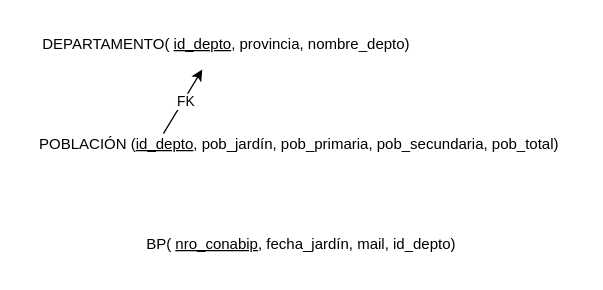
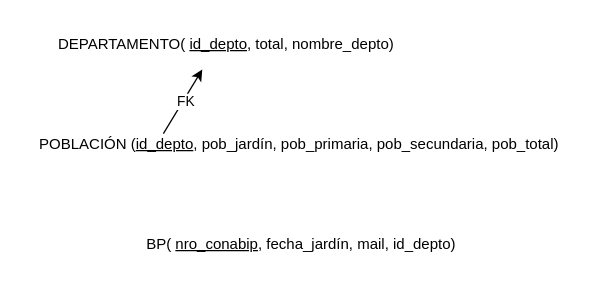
  <mxCell id="0" />
  <mxCell id="1" parent="0" />
- <mxCell id="2" value="DEPARTAMENTO( &lt;u&gt;id_depto&lt;/u&gt;, provincia, nombre_depto)" style="text;html=1;align=center;verticalAlign=middle;resizable=0;points=[];autosize=1;strokeColor=none;fillColor=none;" vertex="1" parent="1"><mxGeometry x="20" y="20" width="320" height="30" as="geometry" /></mxCell>
+ <mxCell id="2" value="DEPARTAMENTO( &lt;u&gt;id_depto&lt;/u&gt;, total, nombre_depto)" style="text;html=1;align=center;verticalAlign=middle;resizable=0;points=[];autosize=1;strokeColor=none;fillColor=none;" vertex="1" parent="1"><mxGeometry x="20" y="20" width="320" height="30" as="geometry" /></mxCell>
  <mxCell id="3" value="POBLACIÓN (&lt;u&gt;id_depto&lt;/u&gt;, pob_jardín, pob_primaria, pob_secundaria, pob_total)&amp;nbsp;" style="text;html=1;align=center;verticalAlign=middle;resizable=0;points=[];autosize=1;strokeColor=none;fillColor=none;" vertex="1" parent="1"><mxGeometry x="20" y="100" width="440" height="30" as="geometry" /></mxCell>
  <mxCell id="4" value="" style="endArrow=classic;html=1;rounded=0;entryX=0.441;entryY=1.173;entryDx=0;entryDy=0;entryPerimeter=0;exitX=0.25;exitY=0.213;exitDx=0;exitDy=0;exitPerimeter=0;" edge="1" parent="1" source="3" target="2"><mxGeometry relative="1" as="geometry"><mxPoint x="120" y="90" as="sourcePoint" /><mxPoint x="220" y="90" as="targetPoint" /></mxGeometry></mxCell>
  <mxCell id="5" value="FK" style="edgeLabel;html=1;align=center;verticalAlign=middle;resizable=0;points=[];" vertex="1" connectable="0" parent="4"><mxGeometry x="0.048" y="-2" relative="1" as="geometry"><mxPoint as="offset" /></mxGeometry></mxCell>
  <mxCell id="6" value="BP( &lt;u&gt;nro_conabip&lt;/u&gt;, fecha_jardín, mail, id_depto)" style="text;html=1;align=center;verticalAlign=middle;resizable=0;points=[];autosize=1;strokeColor=none;fillColor=none;labelBackgroundColor=default;" vertex="1" parent="1"><mxGeometry x="95" y="180" width="290" height="30" as="geometry" /></mxCell>
